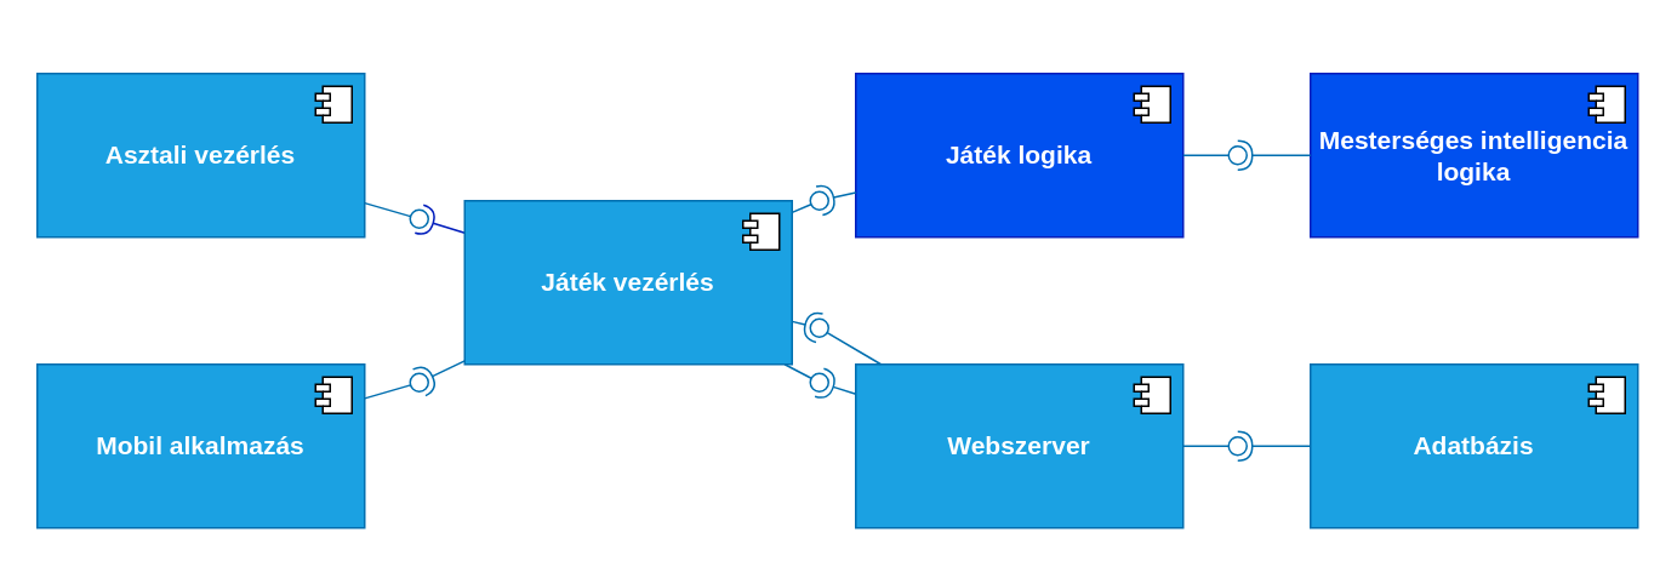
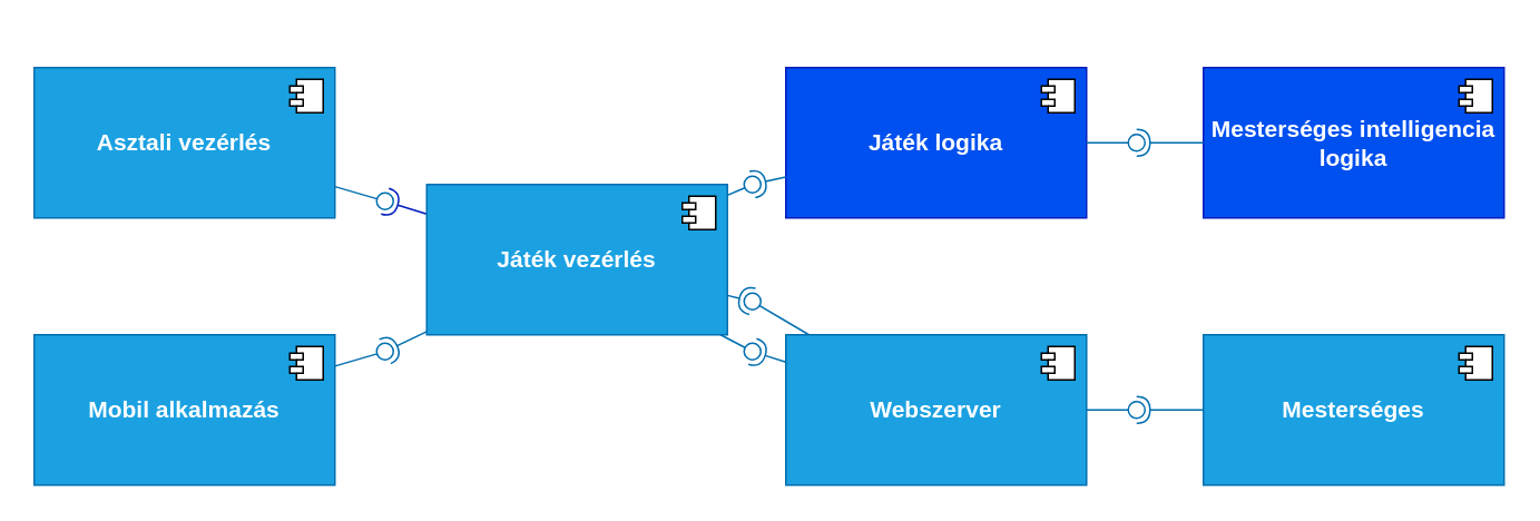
  <mxCell id="0" />
  <mxCell id="1" parent="0" />
  <mxCell id="2" value="&lt;b&gt;&lt;font style=&quot;font-size: 14px;&quot;&gt;Asztali vezérlés&lt;/font&gt;&lt;/b&gt;" style="html=1;dropTarget=0;whiteSpace=wrap;fillColor=#1ba1e2;fontColor=#ffffff;strokeColor=#006EAF;" parent="1" vertex="1"><mxGeometry x="20" y="40" width="180" height="90" as="geometry" /></mxCell>
  <mxCell id="3" value="" style="shape=module;jettyWidth=8;jettyHeight=4;" parent="2" vertex="1"><mxGeometry x="1" width="20" height="20" relative="1" as="geometry"><mxPoint x="-27" y="7" as="offset" /></mxGeometry></mxCell>
  <mxCell id="4" value="&lt;b&gt;&lt;font style=&quot;font-size: 14px;&quot;&gt;Mobil alkalmazás&lt;/font&gt;&lt;/b&gt;" style="html=1;dropTarget=0;whiteSpace=wrap;fillColor=#1ba1e2;fontColor=#ffffff;strokeColor=#006EAF;" parent="1" vertex="1"><mxGeometry x="20" y="200" width="180" height="90" as="geometry" /></mxCell>
  <mxCell id="5" value="" style="shape=module;jettyWidth=8;jettyHeight=4;" parent="4" vertex="1"><mxGeometry x="1" width="20" height="20" relative="1" as="geometry"><mxPoint x="-27" y="7" as="offset" /></mxGeometry></mxCell>
  <mxCell id="6" value="&lt;b&gt;&lt;font style=&quot;font-size: 14px;&quot;&gt;Webszerver&lt;/font&gt;&lt;/b&gt;" style="html=1;dropTarget=0;whiteSpace=wrap;fillColor=#1ba1e2;fontColor=#ffffff;strokeColor=#006EAF;" parent="1" vertex="1"><mxGeometry x="470" y="200" width="180" height="90" as="geometry" /></mxCell>
  <mxCell id="7" value="" style="shape=module;jettyWidth=8;jettyHeight=4;" parent="6" vertex="1"><mxGeometry x="1" width="20" height="20" relative="1" as="geometry"><mxPoint x="-27" y="7" as="offset" /></mxGeometry></mxCell>
  <mxCell id="8" value="&lt;b&gt;&lt;font style=&quot;font-size: 14px;&quot;&gt;Mesterséges intelligencia&lt;/font&gt;&lt;/b&gt;&lt;div&gt;&lt;b&gt;&lt;font style=&quot;font-size: 14px;&quot;&gt;logika&lt;/font&gt;&lt;/b&gt;&lt;/div&gt;" style="html=1;dropTarget=0;whiteSpace=wrap;fillColor=#0050ef;fontColor=#ffffff;strokeColor=#001DBC;" parent="1" vertex="1"><mxGeometry x="720" y="40" width="180" height="90" as="geometry" /></mxCell>
  <mxCell id="9" value="" style="shape=module;jettyWidth=8;jettyHeight=4;" parent="8" vertex="1"><mxGeometry x="1" width="20" height="20" relative="1" as="geometry"><mxPoint x="-27" y="7" as="offset" /></mxGeometry></mxCell>
  <mxCell id="10" value="&lt;b&gt;&lt;font style=&quot;font-size: 14px;&quot;&gt;Játék logika&lt;/font&gt;&lt;/b&gt;" style="html=1;dropTarget=0;whiteSpace=wrap;fillColor=#0050ef;fontColor=#ffffff;strokeColor=#001DBC;" parent="1" vertex="1"><mxGeometry x="470" y="40" width="180" height="90" as="geometry" /></mxCell>
  <mxCell id="11" value="" style="shape=module;jettyWidth=8;jettyHeight=4;" parent="10" vertex="1"><mxGeometry x="1" width="20" height="20" relative="1" as="geometry"><mxPoint x="-27" y="7" as="offset" /></mxGeometry></mxCell>
  <mxCell id="12" value="" style="rounded=0;orthogonalLoop=1;jettySize=auto;html=1;endArrow=halfCircle;endFill=0;endSize=6;strokeWidth=1;sketch=0;fillColor=#1ba1e2;strokeColor=#006EAF;" parent="1" source="6" edge="1"><mxGeometry relative="1" as="geometry"><mxPoint x="460" y="225" as="sourcePoint" /><mxPoint x="450" y="210" as="targetPoint" /></mxGeometry></mxCell>
  <mxCell id="13" value="" style="rounded=0;orthogonalLoop=1;jettySize=auto;html=1;endArrow=oval;endFill=0;sketch=0;sourcePerimeterSpacing=0;targetPerimeterSpacing=0;endSize=10;fillColor=#1ba1e2;strokeColor=#006EAF;" parent="1" source="35" edge="1"><mxGeometry relative="1" as="geometry"><mxPoint x="420" y="225" as="sourcePoint" /><mxPoint x="450" y="210" as="targetPoint" /></mxGeometry></mxCell>
  <mxCell id="14" value="" style="ellipse;whiteSpace=wrap;html=1;align=center;aspect=fixed;fillColor=none;strokeColor=none;resizable=0;perimeter=centerPerimeter;rotatable=0;allowArrows=0;points=[];outlineConnect=1;" parent="1" vertex="1"><mxGeometry x="435" y="220" width="10" height="10" as="geometry" /></mxCell>
  <mxCell id="15" value="" style="rounded=0;orthogonalLoop=1;jettySize=auto;html=1;endArrow=halfCircle;endFill=0;endSize=6;strokeWidth=1;sketch=0;fillColor=#1ba1e2;strokeColor=#006EAF;" parent="1" source="35" edge="1"><mxGeometry relative="1" as="geometry"><mxPoint x="460" y="225" as="sourcePoint" /><mxPoint x="450" y="180" as="targetPoint" /><Array as="points" /></mxGeometry></mxCell>
  <mxCell id="16" value="" style="rounded=0;orthogonalLoop=1;jettySize=auto;html=1;endArrow=oval;endFill=0;sketch=0;sourcePerimeterSpacing=0;targetPerimeterSpacing=0;endSize=10;fillColor=#1ba1e2;strokeColor=#006EAF;" parent="1" source="6" edge="1"><mxGeometry relative="1" as="geometry"><mxPoint x="270" y="160" as="sourcePoint" /><mxPoint x="450" y="180" as="targetPoint" /></mxGeometry></mxCell>
  <mxCell id="17" value="" style="ellipse;whiteSpace=wrap;html=1;align=center;aspect=fixed;fillColor=none;strokeColor=none;resizable=0;perimeter=centerPerimeter;rotatable=0;allowArrows=0;points=[];outlineConnect=1;" parent="1" vertex="1"><mxGeometry x="435" y="220" width="10" height="10" as="geometry" /></mxCell>
  <mxCell id="18" value="" style="rounded=0;orthogonalLoop=1;jettySize=auto;html=1;endArrow=halfCircle;endFill=0;endSize=6;strokeWidth=1;sketch=0;fillColor=#0050ef;strokeColor=#001DBC;" parent="1" source="35" edge="1"><mxGeometry relative="1" as="geometry"><mxPoint x="460" y="225" as="sourcePoint" /><mxPoint x="230" y="120" as="targetPoint" /></mxGeometry></mxCell>
  <mxCell id="19" value="" style="rounded=0;orthogonalLoop=1;jettySize=auto;html=1;endArrow=oval;endFill=0;sketch=0;sourcePerimeterSpacing=0;targetPerimeterSpacing=0;endSize=10;fillColor=#1ba1e2;strokeColor=#006EAF;" parent="1" source="2" edge="1"><mxGeometry relative="1" as="geometry"><mxPoint x="420" y="225" as="sourcePoint" /><mxPoint x="230" y="120" as="targetPoint" /></mxGeometry></mxCell>
  <mxCell id="20" value="" style="ellipse;whiteSpace=wrap;html=1;align=center;aspect=fixed;fillColor=none;strokeColor=none;resizable=0;perimeter=centerPerimeter;rotatable=0;allowArrows=0;points=[];outlineConnect=1;" parent="1" vertex="1"><mxGeometry x="435" y="220" width="10" height="10" as="geometry" /></mxCell>
  <mxCell id="21" value="" style="rounded=0;orthogonalLoop=1;jettySize=auto;html=1;endArrow=halfCircle;endFill=0;endSize=6;strokeWidth=1;sketch=0;fillColor=#1ba1e2;strokeColor=#006EAF;" parent="1" source="8" edge="1"><mxGeometry relative="1" as="geometry"><mxPoint x="460" y="125" as="sourcePoint" /><mxPoint x="680" y="85" as="targetPoint" /></mxGeometry></mxCell>
  <mxCell id="22" value="" style="rounded=0;orthogonalLoop=1;jettySize=auto;html=1;endArrow=oval;endFill=0;sketch=0;sourcePerimeterSpacing=0;targetPerimeterSpacing=0;endSize=10;fillColor=#1ba1e2;strokeColor=#006EAF;" parent="1" source="10" edge="1"><mxGeometry relative="1" as="geometry"><mxPoint x="420" y="125" as="sourcePoint" /><mxPoint x="680" y="85" as="targetPoint" /></mxGeometry></mxCell>
  <mxCell id="23" value="" style="ellipse;whiteSpace=wrap;html=1;align=center;aspect=fixed;fillColor=none;strokeColor=none;resizable=0;perimeter=centerPerimeter;rotatable=0;allowArrows=0;points=[];outlineConnect=1;" parent="1" vertex="1"><mxGeometry x="435" y="120" width="10" height="10" as="geometry" /></mxCell>
  <mxCell id="24" value="" style="rounded=0;orthogonalLoop=1;jettySize=auto;html=1;endArrow=halfCircle;endFill=0;endSize=6;strokeWidth=1;sketch=0;fillColor=#1ba1e2;strokeColor=#006EAF;" parent="1" source="10" edge="1"><mxGeometry relative="1" as="geometry"><mxPoint x="460" y="25" as="sourcePoint" /><mxPoint x="450" y="110" as="targetPoint" /></mxGeometry></mxCell>
  <mxCell id="25" value="" style="rounded=0;orthogonalLoop=1;jettySize=auto;html=1;endArrow=oval;endFill=0;sketch=0;sourcePerimeterSpacing=0;targetPerimeterSpacing=0;endSize=10;fillColor=#1ba1e2;strokeColor=#006EAF;" parent="1" source="35" edge="1"><mxGeometry relative="1" as="geometry"><mxPoint x="420" y="25" as="sourcePoint" /><mxPoint x="450" y="110" as="targetPoint" /></mxGeometry></mxCell>
  <mxCell id="26" value="" style="ellipse;whiteSpace=wrap;html=1;align=center;aspect=fixed;fillColor=none;strokeColor=none;resizable=0;perimeter=centerPerimeter;rotatable=0;allowArrows=0;points=[];outlineConnect=1;" parent="1" vertex="1"><mxGeometry x="435" y="20" width="10" height="10" as="geometry" /></mxCell>
  <mxCell id="27" value="" style="rounded=0;orthogonalLoop=1;jettySize=auto;html=1;endArrow=halfCircle;endFill=0;endSize=6;strokeWidth=1;sketch=0;fillColor=#1ba1e2;strokeColor=#006EAF;" parent="1" source="35" edge="1"><mxGeometry relative="1" as="geometry"><mxPoint x="460" y="25" as="sourcePoint" /><mxPoint x="230" y="210" as="targetPoint" /></mxGeometry></mxCell>
  <mxCell id="28" value="" style="rounded=0;orthogonalLoop=1;jettySize=auto;html=1;endArrow=oval;endFill=0;sketch=0;sourcePerimeterSpacing=0;targetPerimeterSpacing=0;endSize=10;fillColor=#1ba1e2;strokeColor=#006EAF;" parent="1" source="4" edge="1"><mxGeometry relative="1" as="geometry"><mxPoint x="420" y="25" as="sourcePoint" /><mxPoint x="230" y="210" as="targetPoint" /></mxGeometry></mxCell>
  <mxCell id="29" value="" style="ellipse;whiteSpace=wrap;html=1;align=center;aspect=fixed;fillColor=none;strokeColor=none;resizable=0;perimeter=centerPerimeter;rotatable=0;allowArrows=0;points=[];outlineConnect=1;" parent="1" vertex="1"><mxGeometry x="435" y="20" width="10" height="10" as="geometry" /></mxCell>
- <mxCell id="30" value="&lt;font style=&quot;font-size: 14px;&quot;&gt;&lt;b&gt;Adatbázis&lt;/b&gt;&lt;/font&gt;" style="html=1;dropTarget=0;whiteSpace=wrap;fillColor=#1ba1e2;fontColor=#ffffff;strokeColor=#006EAF;" parent="1" vertex="1"><mxGeometry x="720" y="200" width="180" height="90" as="geometry" /></mxCell>
+ <mxCell id="30" value="&lt;font style=&quot;font-size: 14px;&quot;&gt;&lt;b&gt;Mesterséges&lt;/b&gt;&lt;/font&gt;" style="html=1;dropTarget=0;whiteSpace=wrap;fillColor=#1ba1e2;fontColor=#ffffff;strokeColor=#006EAF;" parent="1" vertex="1"><mxGeometry x="720" y="200" width="180" height="90" as="geometry" /></mxCell>
  <mxCell id="31" value="" style="shape=module;jettyWidth=8;jettyHeight=4;" parent="30" vertex="1"><mxGeometry x="1" width="20" height="20" relative="1" as="geometry"><mxPoint x="-27" y="7" as="offset" /></mxGeometry></mxCell>
  <mxCell id="32" value="" style="rounded=0;orthogonalLoop=1;jettySize=auto;html=1;endArrow=halfCircle;endFill=0;endSize=6;strokeWidth=1;sketch=0;fillColor=#1ba1e2;strokeColor=#006EAF;" parent="1" source="30" edge="1"><mxGeometry relative="1" as="geometry"><mxPoint x="460" y="225" as="sourcePoint" /><mxPoint x="680" y="245" as="targetPoint" /></mxGeometry></mxCell>
  <mxCell id="33" value="" style="rounded=0;orthogonalLoop=1;jettySize=auto;html=1;endArrow=oval;endFill=0;sketch=0;sourcePerimeterSpacing=0;targetPerimeterSpacing=0;endSize=10;fillColor=#1ba1e2;strokeColor=#006EAF;" parent="1" source="6" edge="1"><mxGeometry relative="1" as="geometry"><mxPoint x="420" y="225" as="sourcePoint" /><mxPoint x="680" y="245" as="targetPoint" /></mxGeometry></mxCell>
  <mxCell id="34" value="" style="ellipse;whiteSpace=wrap;html=1;align=center;aspect=fixed;fillColor=none;strokeColor=none;resizable=0;perimeter=centerPerimeter;rotatable=0;allowArrows=0;points=[];outlineConnect=1;" parent="1" vertex="1"><mxGeometry x="435" y="220" width="10" height="10" as="geometry" /></mxCell>
  <mxCell id="35" value="&lt;b&gt;&lt;font style=&quot;font-size: 14px;&quot;&gt;Játék vezérlés&lt;/font&gt;&lt;/b&gt;" style="html=1;dropTarget=0;whiteSpace=wrap;fillColor=#1ba1e2;fontColor=#ffffff;strokeColor=#006EAF;" vertex="1" parent="1"><mxGeometry x="255" y="110" width="180" height="90" as="geometry" /></mxCell>
  <mxCell id="36" value="" style="shape=module;jettyWidth=8;jettyHeight=4;" vertex="1" parent="35"><mxGeometry x="1" width="20" height="20" relative="1" as="geometry"><mxPoint x="-27" y="7" as="offset" /></mxGeometry></mxCell>
